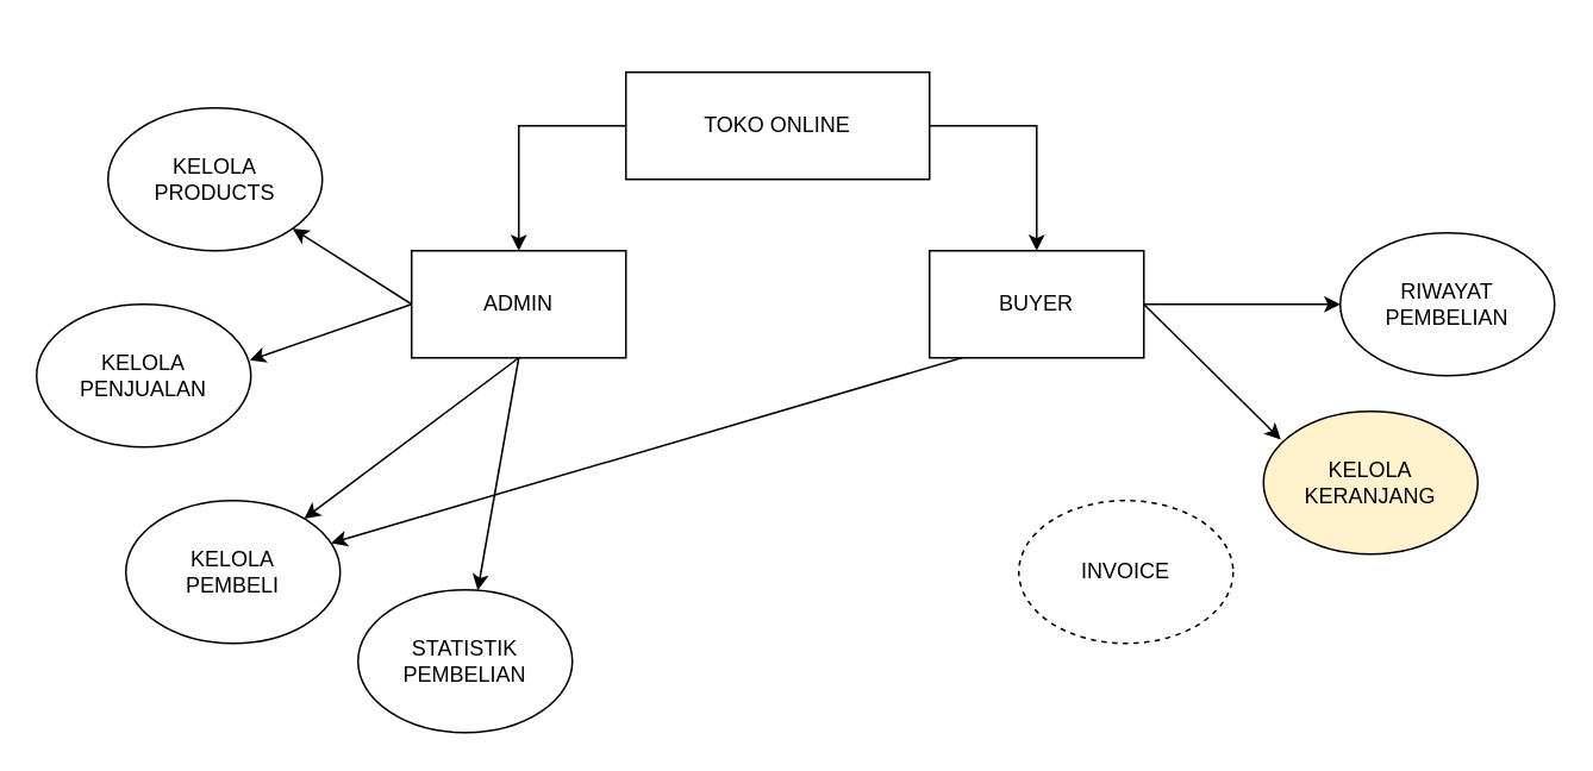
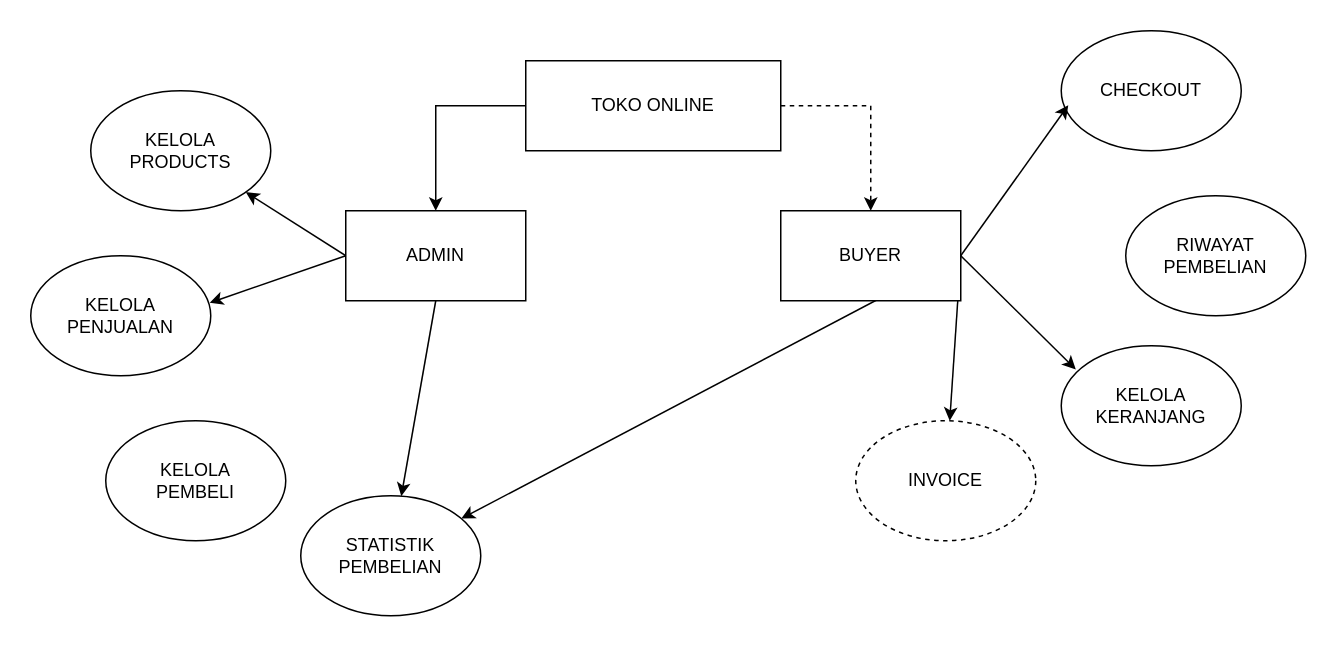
  <mxCell id="0" />
  <mxCell id="1" parent="0" />
- <mxCell id="2" style="edgeStyle=orthogonalEdgeStyle;rounded=0;orthogonalLoop=1;jettySize=auto;html=1;exitX=1;exitY=0.5;exitDx=0;exitDy=0;entryX=0.5;entryY=0;entryDx=0;entryDy=0;" edge="1" parent="1" source="4" target="11"><mxGeometry relative="1" as="geometry" /></mxCell>
+ <mxCell id="2" style="edgeStyle=orthogonalEdgeStyle;rounded=0;orthogonalLoop=1;jettySize=auto;html=1;exitX=1;exitY=0.5;exitDx=0;exitDy=0;entryX=0.5;entryY=0;entryDx=0;entryDy=0;dashed=1;" edge="1" parent="1" source="4" target="11"><mxGeometry relative="1" as="geometry" /></mxCell>
  <mxCell id="3" style="edgeStyle=orthogonalEdgeStyle;rounded=0;orthogonalLoop=1;jettySize=auto;html=1;exitX=0;exitY=0.5;exitDx=0;exitDy=0;" edge="1" parent="1" source="4" target="8"><mxGeometry relative="1" as="geometry" /></mxCell>
  <mxCell id="4" value="TOKO ONLINE" style="rounded=0;whiteSpace=wrap;html=1;" vertex="1" parent="1"><mxGeometry x="350" y="40" width="170" height="60" as="geometry" /></mxCell>
  <mxCell id="5" style="rounded=0;orthogonalLoop=1;jettySize=auto;html=1;exitX=0;exitY=0.5;exitDx=0;exitDy=0;" edge="1" parent="1" source="8" target="12"><mxGeometry relative="1" as="geometry" /></mxCell>
- <mxCell id="6" style="rounded=0;orthogonalLoop=1;jettySize=auto;html=1;exitX=0.5;exitY=1;exitDx=0;exitDy=0;" edge="1" parent="1" source="8" target="14"><mxGeometry relative="1" as="geometry" /></mxCell>
  <mxCell id="7" style="rounded=0;orthogonalLoop=1;jettySize=auto;html=1;exitX=0.5;exitY=1;exitDx=0;exitDy=0;" edge="1" parent="1" source="8" target="15"><mxGeometry relative="1" as="geometry" /></mxCell>
  <mxCell id="8" value="ADMIN" style="rounded=0;whiteSpace=wrap;html=1;" vertex="1" parent="1"><mxGeometry x="230" y="140" width="120" height="60" as="geometry" /></mxCell>
- <mxCell id="9" style="rounded=0;orthogonalLoop=1;jettySize=auto;html=1;exitX=1;exitY=0.5;exitDx=0;exitDy=0;" edge="1" parent="1" source="11" target="18"><mxGeometry relative="1" as="geometry" /></mxCell>
- <mxCell id="10" style="rounded=0;orthogonalLoop=1;jettySize=auto;html=1;exitX=1;exitY=0.5;exitDx=0;exitDy=0;" edge="1" parent="1" source="11" target="14"><mxGeometry relative="1" as="geometry" /></mxCell>
+ <mxCell id="9" style="rounded=0;orthogonalLoop=1;jettySize=auto;html=1;exitX=1;exitY=0.5;exitDx=0;exitDy=0;" edge="1" parent="1" source="11" target="15"><mxGeometry relative="1" as="geometry" /></mxCell>
+ <mxCell id="10" style="rounded=0;orthogonalLoop=1;jettySize=auto;html=1;exitX=1;exitY=0.5;exitDx=0;exitDy=0;" edge="1" parent="1" source="11" target="20"><mxGeometry relative="1" as="geometry" /></mxCell>
  <mxCell id="11" value="BUYER" style="rounded=0;whiteSpace=wrap;html=1;" vertex="1" parent="1"><mxGeometry x="520" y="140" width="120" height="60" as="geometry" /></mxCell>
  <mxCell id="12" value="KELOLA &lt;br&gt;PRODUCTS" style="ellipse;whiteSpace=wrap;html=1;" vertex="1" parent="1"><mxGeometry x="60" y="60" width="120" height="80" as="geometry" /></mxCell>
  <mxCell id="13" value="KELOLA PENJUALAN" style="ellipse;whiteSpace=wrap;html=1;" vertex="1" parent="1"><mxGeometry x="20" y="170" width="120" height="80" as="geometry" /></mxCell>
  <mxCell id="14" value="KELOLA &lt;br&gt;PEMBELI" style="ellipse;whiteSpace=wrap;html=1;" vertex="1" parent="1"><mxGeometry x="70" y="280" width="120" height="80" as="geometry" /></mxCell>
  <mxCell id="15" value="STATISTIK&lt;br&gt;PEMBELIAN" style="ellipse;whiteSpace=wrap;html=1;" vertex="1" parent="1"><mxGeometry x="200" y="330" width="120" height="80" as="geometry" /></mxCell>
  <mxCell id="16" style="rounded=0;orthogonalLoop=1;jettySize=auto;html=1;exitX=0;exitY=0.5;exitDx=0;exitDy=0;entryX=0.994;entryY=0.392;entryDx=0;entryDy=0;entryPerimeter=0;" edge="1" parent="1" source="8" target="13"><mxGeometry relative="1" as="geometry" /></mxCell>
- <mxCell id="17" value="KELOLA KERANJANG" style="ellipse;whiteSpace=wrap;html=1;fillColor=#fff2cc;" vertex="1" parent="1"><mxGeometry x="707" y="230" width="120" height="80" as="geometry" /></mxCell>
+ <mxCell id="17" value="KELOLA KERANJANG" style="ellipse;whiteSpace=wrap;html=1;" vertex="1" parent="1"><mxGeometry x="707" y="230" width="120" height="80" as="geometry" /></mxCell>
  <mxCell id="18" value="RIWAYAT PEMBELIAN" style="ellipse;whiteSpace=wrap;html=1;" vertex="1" parent="1"><mxGeometry x="750" y="130" width="120" height="80" as="geometry" /></mxCell>
+ <mxCell id="19" value="CHECKOUT" style="ellipse;whiteSpace=wrap;html=1;" vertex="1" parent="1"><mxGeometry x="707" y="20" width="120" height="80" as="geometry" /></mxCell>
  <mxCell id="20" value="INVOICE" style="ellipse;whiteSpace=wrap;html=1;dashed=1;" vertex="1" parent="1"><mxGeometry x="570" y="280" width="120" height="80" as="geometry" /></mxCell>
+ <mxCell id="21" style="rounded=0;orthogonalLoop=1;jettySize=auto;html=1;exitX=1;exitY=0.5;exitDx=0;exitDy=0;entryX=0.039;entryY=0.621;entryDx=0;entryDy=0;entryPerimeter=0;" edge="1" parent="1" source="11" target="19"><mxGeometry relative="1" as="geometry" /></mxCell>
  <mxCell id="22" style="rounded=0;orthogonalLoop=1;jettySize=auto;html=1;exitX=1;exitY=0.5;exitDx=0;exitDy=0;entryX=0.081;entryY=0.197;entryDx=0;entryDy=0;entryPerimeter=0;" edge="1" parent="1" source="11" target="17"><mxGeometry relative="1" as="geometry" /></mxCell>
